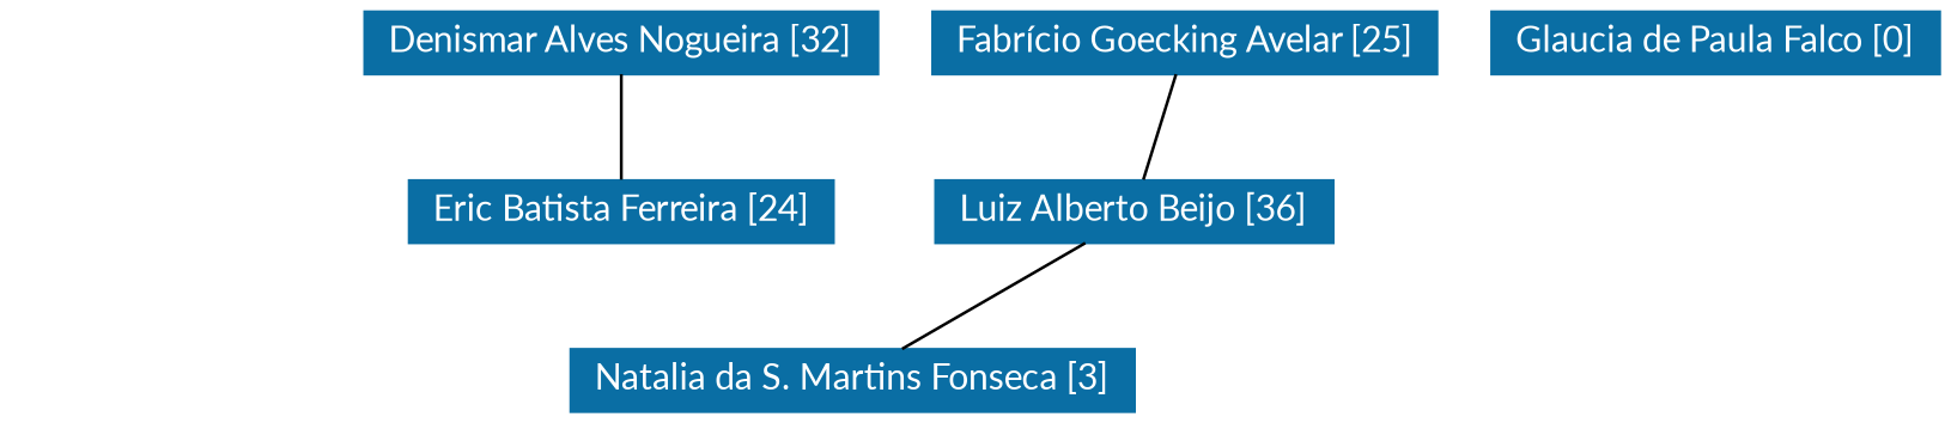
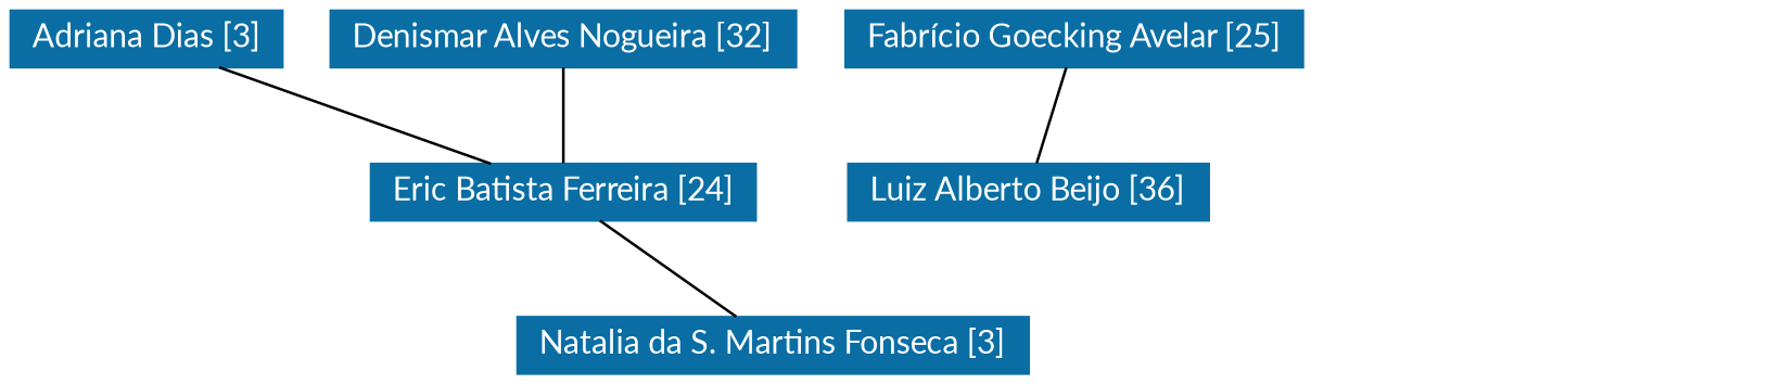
  strict graph {
    fontname=Lato
    node [color="#0A6EA4" fontcolor="#FFFFFF" fontname=Lato fontsize=12 shape=rectangle style=filled]
    edge [fontname=Lato]
+   n1 [height=0.29167 label="Adriana Dias [3]" width=1.3333]
    n2 [height=0.29167 label="Eric Batista Ferreira [24]" width=1.8889]
    n3 [height=0.29167 label="Natalia da S. Martins Fonseca [3]" width=2.4444]
    n4 [height=0.29167 label="Denismar Alves Nogueira [32]" width=2.2361]
    n5 [height=0.29167 label="Luiz Alberto Beijo [36]" width=1.7778]
    n6 [height=0.29167 label="Fabrício Goecking Avelar [25]" width=2.2222]
-   n7 [height=0.29167 label="Glaucia de Paula Falco [0]" width=1.9722]
-   n5 -- n3
+   n1 -- n2
+   n2 -- n3
    n4 -- n2
    n6 -- n5
  }
